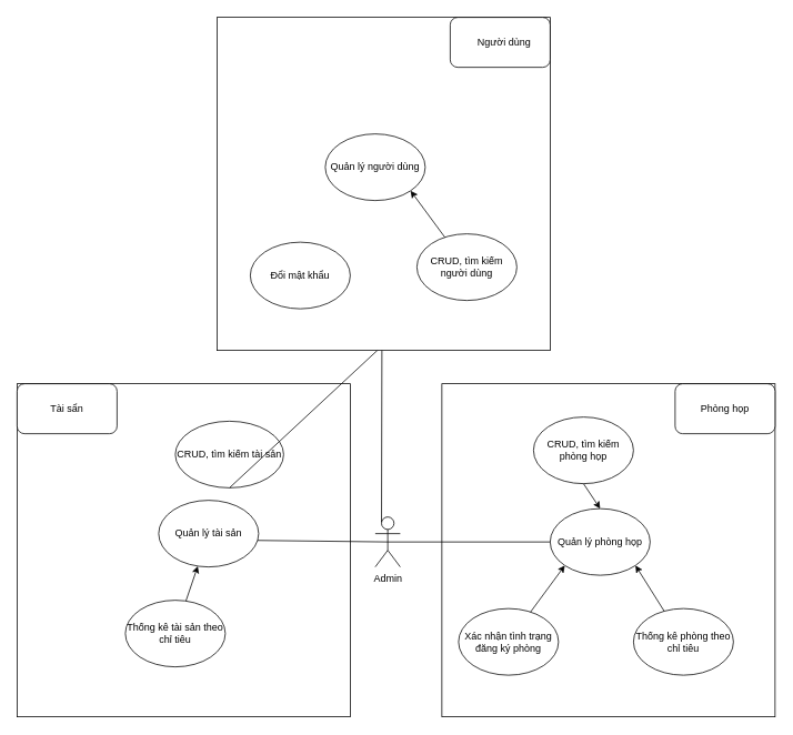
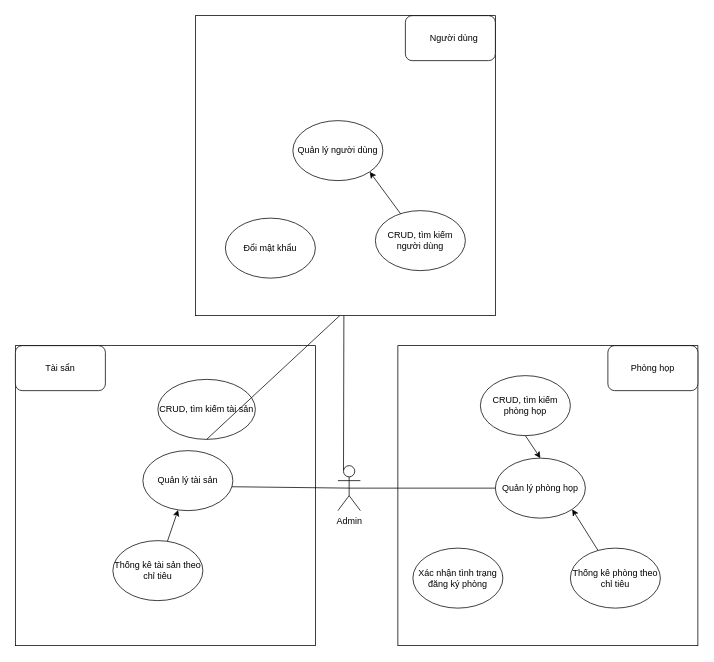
  <mxCell id="0" />
  <mxCell id="1" parent="0" />
  <mxCell id="2" value="" style="whiteSpace=wrap;html=1;aspect=fixed;" vertex="1" parent="1"><mxGeometry x="530" y="460" width="400" height="400" as="geometry" /></mxCell>
  <mxCell id="3" value="Admin" style="shape=umlActor;verticalLabelPosition=bottom;verticalAlign=top;html=1;outlineConnect=0;" vertex="1" parent="1"><mxGeometry x="450" y="620" width="30" height="60" as="geometry" /></mxCell>
  <mxCell id="4" value="CRUD, tìm kiếm phòng họp" style="ellipse;whiteSpace=wrap;html=1;" vertex="1" parent="1"><mxGeometry x="640" y="500" width="120" height="80" as="geometry" /></mxCell>
  <mxCell id="5" value="Thống kê phòng theo chỉ tiêu" style="ellipse;whiteSpace=wrap;html=1;" vertex="1" parent="1"><mxGeometry x="760" y="730" width="120" height="80" as="geometry" /></mxCell>
  <mxCell id="6" value="Quản lý phòng họp" style="ellipse;whiteSpace=wrap;html=1;" vertex="1" parent="1"><mxGeometry x="660" y="610" width="120" height="80" as="geometry" /></mxCell>
  <mxCell id="7" value="Xác nhận tình trạng đăng ký phòng" style="ellipse;whiteSpace=wrap;html=1;" vertex="1" parent="1"><mxGeometry x="550" y="730" width="120" height="80" as="geometry" /></mxCell>
  <mxCell id="8" value="" style="endArrow=none;html=1;rounded=0;exitX=0.5;exitY=0.5;exitDx=0;exitDy=0;exitPerimeter=0;" edge="1" parent="1" source="3" target="6"><mxGeometry width="50" height="50" relative="1" as="geometry"><mxPoint x="660" y="690" as="sourcePoint" /><mxPoint x="710" y="640" as="targetPoint" /></mxGeometry></mxCell>
  <mxCell id="9" value="" style="endArrow=classic;html=1;rounded=0;exitX=0.5;exitY=1;exitDx=0;exitDy=0;entryX=0.5;entryY=0;entryDx=0;entryDy=0;" edge="1" parent="1" source="4" target="6"><mxGeometry width="50" height="50" relative="1" as="geometry"><mxPoint x="660" y="690" as="sourcePoint" /><mxPoint x="710" y="640" as="targetPoint" /></mxGeometry></mxCell>
- <mxCell id="10" value="" style="endArrow=classic;html=1;rounded=0;entryX=0;entryY=1;entryDx=0;entryDy=0;" edge="1" parent="1" source="7" target="6"><mxGeometry width="50" height="50" relative="1" as="geometry"><mxPoint x="660" y="690" as="sourcePoint" /><mxPoint x="710" y="640" as="targetPoint" /></mxGeometry></mxCell>
  <mxCell id="11" value="" style="endArrow=classic;html=1;rounded=0;entryX=1;entryY=1;entryDx=0;entryDy=0;" edge="1" parent="1" source="5" target="6"><mxGeometry width="50" height="50" relative="1" as="geometry"><mxPoint x="660" y="690" as="sourcePoint" /><mxPoint x="710" y="640" as="targetPoint" /></mxGeometry></mxCell>
  <mxCell id="12" value="" style="rounded=1;whiteSpace=wrap;html=1;" vertex="1" parent="1"><mxGeometry x="810" y="460" width="120" height="60" as="geometry" /></mxCell>
  <mxCell id="13" value="Phòng họp" style="text;html=1;strokeColor=none;fillColor=none;align=center;verticalAlign=middle;whiteSpace=wrap;rounded=0;" vertex="1" parent="1"><mxGeometry x="830" y="475" width="80" height="30" as="geometry" /></mxCell>
  <mxCell id="14" value="" style="whiteSpace=wrap;html=1;aspect=fixed;" vertex="1" parent="1"><mxGeometry x="20" y="460" width="400" height="400" as="geometry" /></mxCell>
  <mxCell id="15" value="" style="rounded=1;whiteSpace=wrap;html=1;" vertex="1" parent="1"><mxGeometry x="20" y="460" width="120" height="60" as="geometry" /></mxCell>
  <mxCell id="16" value="Tài sẩn" style="text;html=1;strokeColor=none;fillColor=none;align=center;verticalAlign=middle;whiteSpace=wrap;rounded=0;" vertex="1" parent="1"><mxGeometry x="50" y="475" width="60" height="30" as="geometry" /></mxCell>
  <mxCell id="17" value="CRUD, tìm kiếm tài sản" style="ellipse;whiteSpace=wrap;html=1;" vertex="1" parent="1"><mxGeometry x="210" y="505" width="130" height="80" as="geometry" /></mxCell>
  <mxCell id="18" value="Thống kê tài sản theo chỉ tiêu" style="ellipse;whiteSpace=wrap;html=1;" vertex="1" parent="1"><mxGeometry x="150" y="720" width="120" height="80" as="geometry" /></mxCell>
  <mxCell id="19" value="Quản lý tài sản" style="ellipse;whiteSpace=wrap;html=1;" vertex="1" parent="1"><mxGeometry x="190" y="600" width="120" height="80" as="geometry" /></mxCell>
  <mxCell id="20" value="" style="endArrow=classic;html=1;rounded=0;exitX=0.5;exitY=1;exitDx=0;exitDy=0;" edge="1" parent="1" source="17" target="26"><mxGeometry width="50" height="50" relative="1" as="geometry"><mxPoint x="450" y="660" as="sourcePoint" /><mxPoint x="500" y="610" as="targetPoint" /></mxGeometry></mxCell>
  <mxCell id="21" value="" style="endArrow=classic;html=1;rounded=0;" edge="1" parent="1" source="18" target="19"><mxGeometry width="50" height="50" relative="1" as="geometry"><mxPoint x="450" y="660" as="sourcePoint" /><mxPoint x="500" y="610" as="targetPoint" /></mxGeometry></mxCell>
  <mxCell id="22" value="" style="endArrow=none;html=1;rounded=0;exitX=0.988;exitY=0.602;exitDx=0;exitDy=0;exitPerimeter=0;entryX=0.5;entryY=0.5;entryDx=0;entryDy=0;entryPerimeter=0;" edge="1" parent="1" source="19" target="3"><mxGeometry width="50" height="50" relative="1" as="geometry"><mxPoint x="450" y="660" as="sourcePoint" /><mxPoint x="450" y="650" as="targetPoint" /></mxGeometry></mxCell>
  <mxCell id="23" value="" style="whiteSpace=wrap;html=1;aspect=fixed;" vertex="1" parent="1"><mxGeometry y="20" width="400" height="400" as="geometry" x="260" /></mxCell>
  <mxCell id="24" value="Quản lý người dùng" style="ellipse;whiteSpace=wrap;html=1;" vertex="1" parent="1"><mxGeometry x="390" y="160" width="120" height="80" as="geometry" /></mxCell>
  <mxCell id="25" value="Đổi mật khẩu" style="ellipse;whiteSpace=wrap;html=1;" vertex="1" parent="1"><mxGeometry x="300" y="290" width="120" height="80" as="geometry" /></mxCell>
  <mxCell id="26" value="CRUD, tìm kiếm người dùng" style="ellipse;whiteSpace=wrap;html=1;" vertex="1" parent="1"><mxGeometry x="500" y="280" width="120" height="80" as="geometry" /></mxCell>
  <mxCell id="27" value="" style="endArrow=none;html=1;rounded=0;exitX=0.25;exitY=0.1;exitDx=0;exitDy=0;exitPerimeter=0;" edge="1" parent="1" source="3"><mxGeometry width="50" height="50" relative="1" as="geometry"><mxPoint x="610" y="470" as="sourcePoint" /><mxPoint x="458" y="420" as="targetPoint" /></mxGeometry></mxCell>
  <mxCell id="28" value="" style="endArrow=classic;html=1;rounded=0;entryX=1;entryY=1;entryDx=0;entryDy=0;" edge="1" parent="1" source="26" target="24"><mxGeometry width="50" height="50" relative="1" as="geometry"><mxPoint x="610" y="470" as="sourcePoint" /><mxPoint x="660" y="420" as="targetPoint" /></mxGeometry></mxCell>
  <mxCell id="29" value="" style="rounded=1;whiteSpace=wrap;html=1;" vertex="1" parent="1"><mxGeometry x="540" y="20" width="120" height="60" as="geometry" /></mxCell>
  <mxCell id="30" value="Người dùng" style="text;html=1;strokeColor=none;fillColor=none;align=center;verticalAlign=middle;whiteSpace=wrap;rounded=0;" vertex="1" parent="1"><mxGeometry x="570" y="35" width="70" height="30" as="geometry" /></mxCell>
